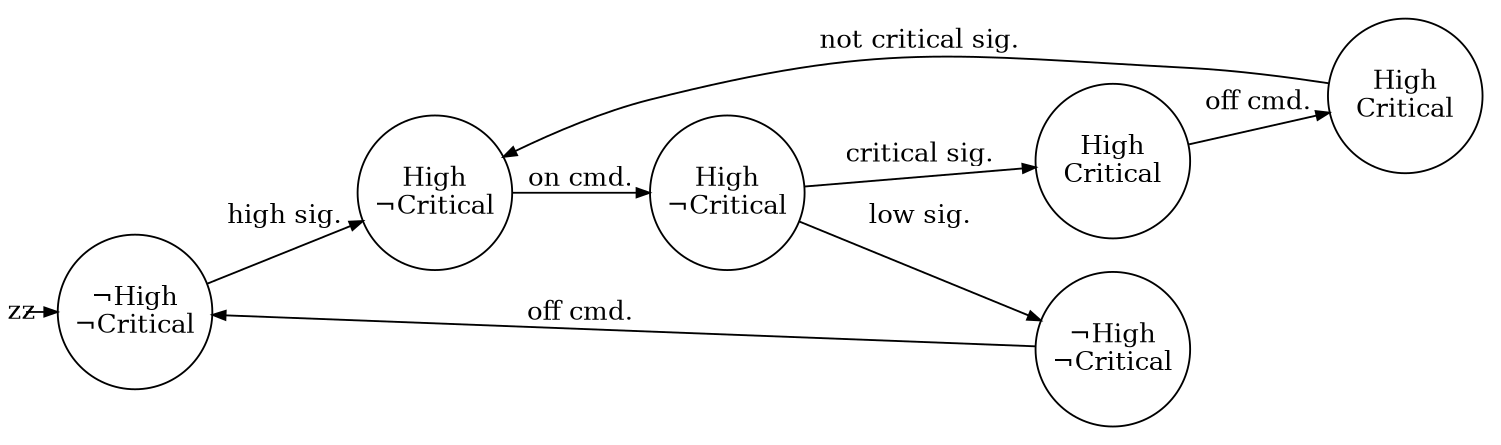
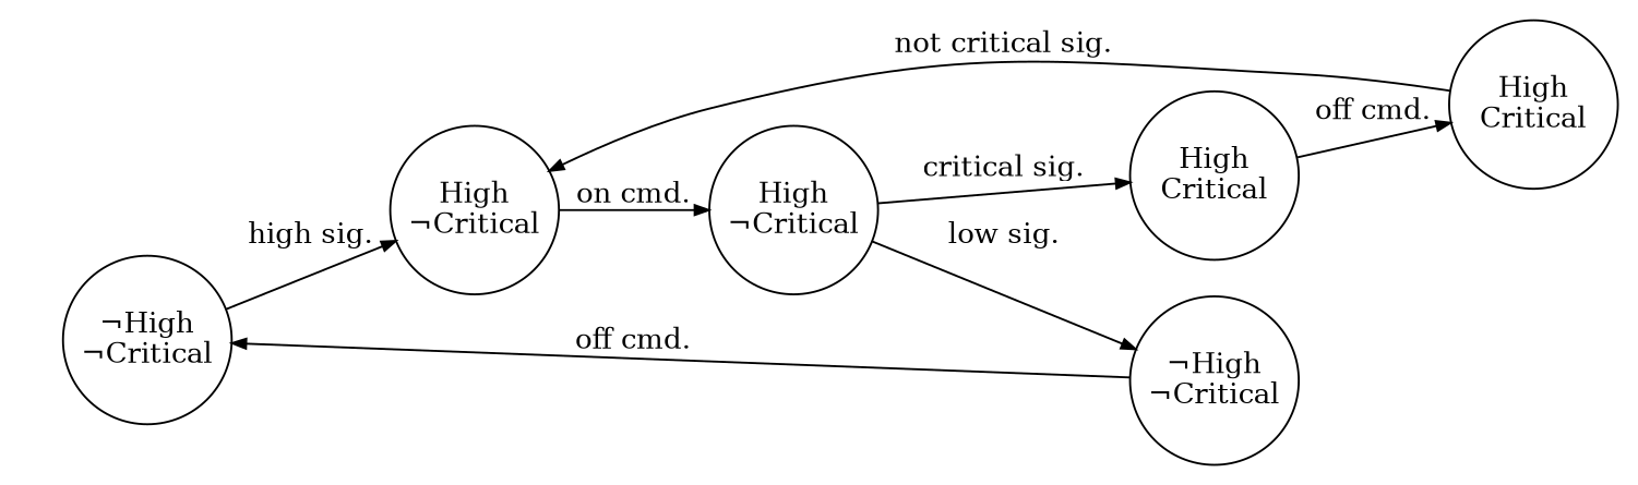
  digraph {
    pack=true
    rankdir=LR
    ranksep=0
    node [color=black fixedsize=true shape=circle]
    edge [arrowsize=0.7]
-   zz [color=white fillcolor=white height=0.05 style=filled width=0.05]
    n2 [height=1.15 label="&not;High\n&not;Critical" width=1.15]
    n3 [height=1.15 label="High\n&not;Critical" width=1.15]
    n4 [height=1.15 label="High\n&not;Critical" width=1.15]
    n5 [height=1.15 label="&not;High\n&not;Critical" width=1.15]
    n6 [height=1.15 label="High\nCritical" width=1.15]
    n7 [height=1.15 label="High\nCritical" width=1.15]
-   zz -> n2
    n2 -> n3 [label="high sig."]
    n3 -> n4 [label="on cmd."]
    n4 -> n5 [label="low sig."]
    n4 -> n6 [label="critical sig."]
    n5 -> n2 [label="off cmd."]
    n6 -> n7 [label="off cmd."]
    n7 -> n3 [label="not critical sig."]
  }
